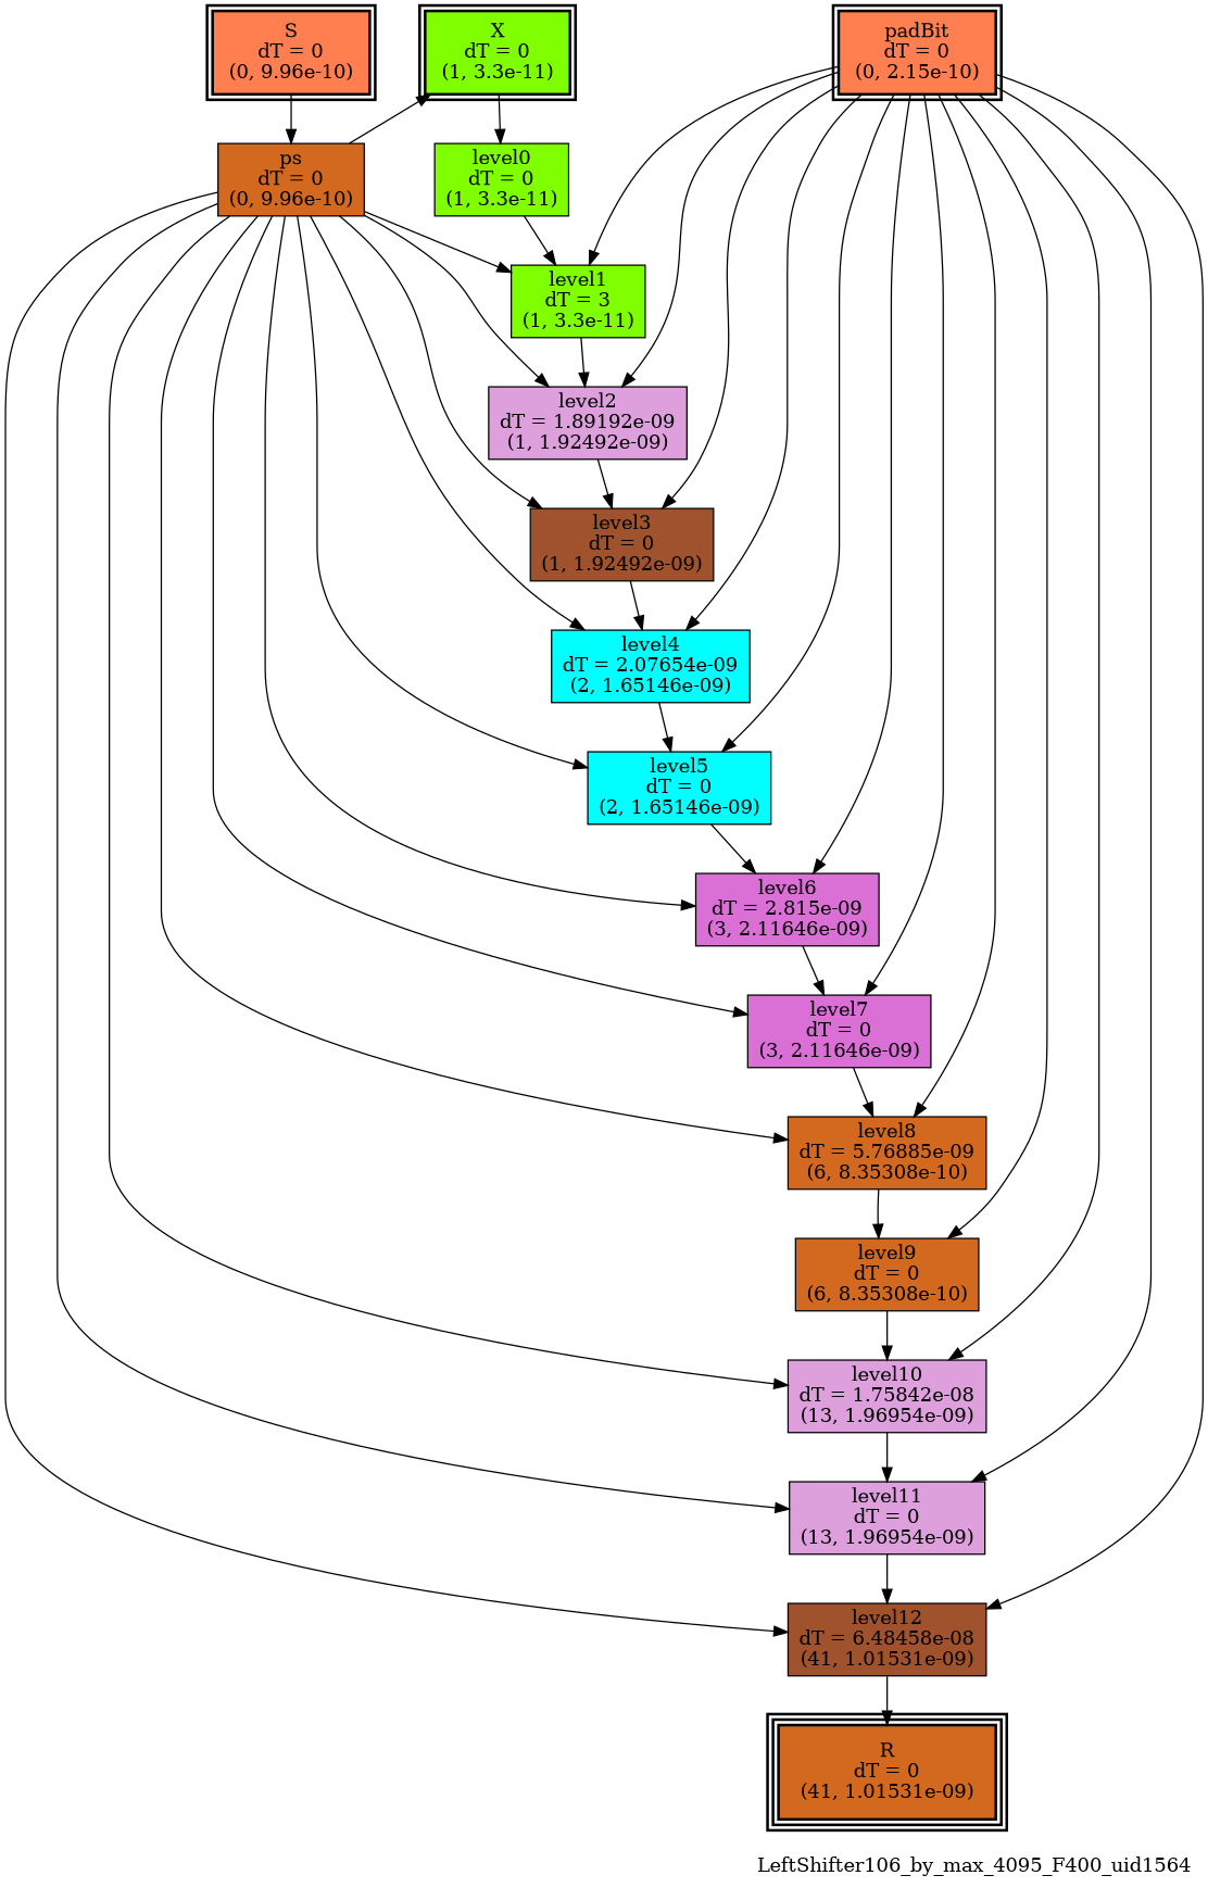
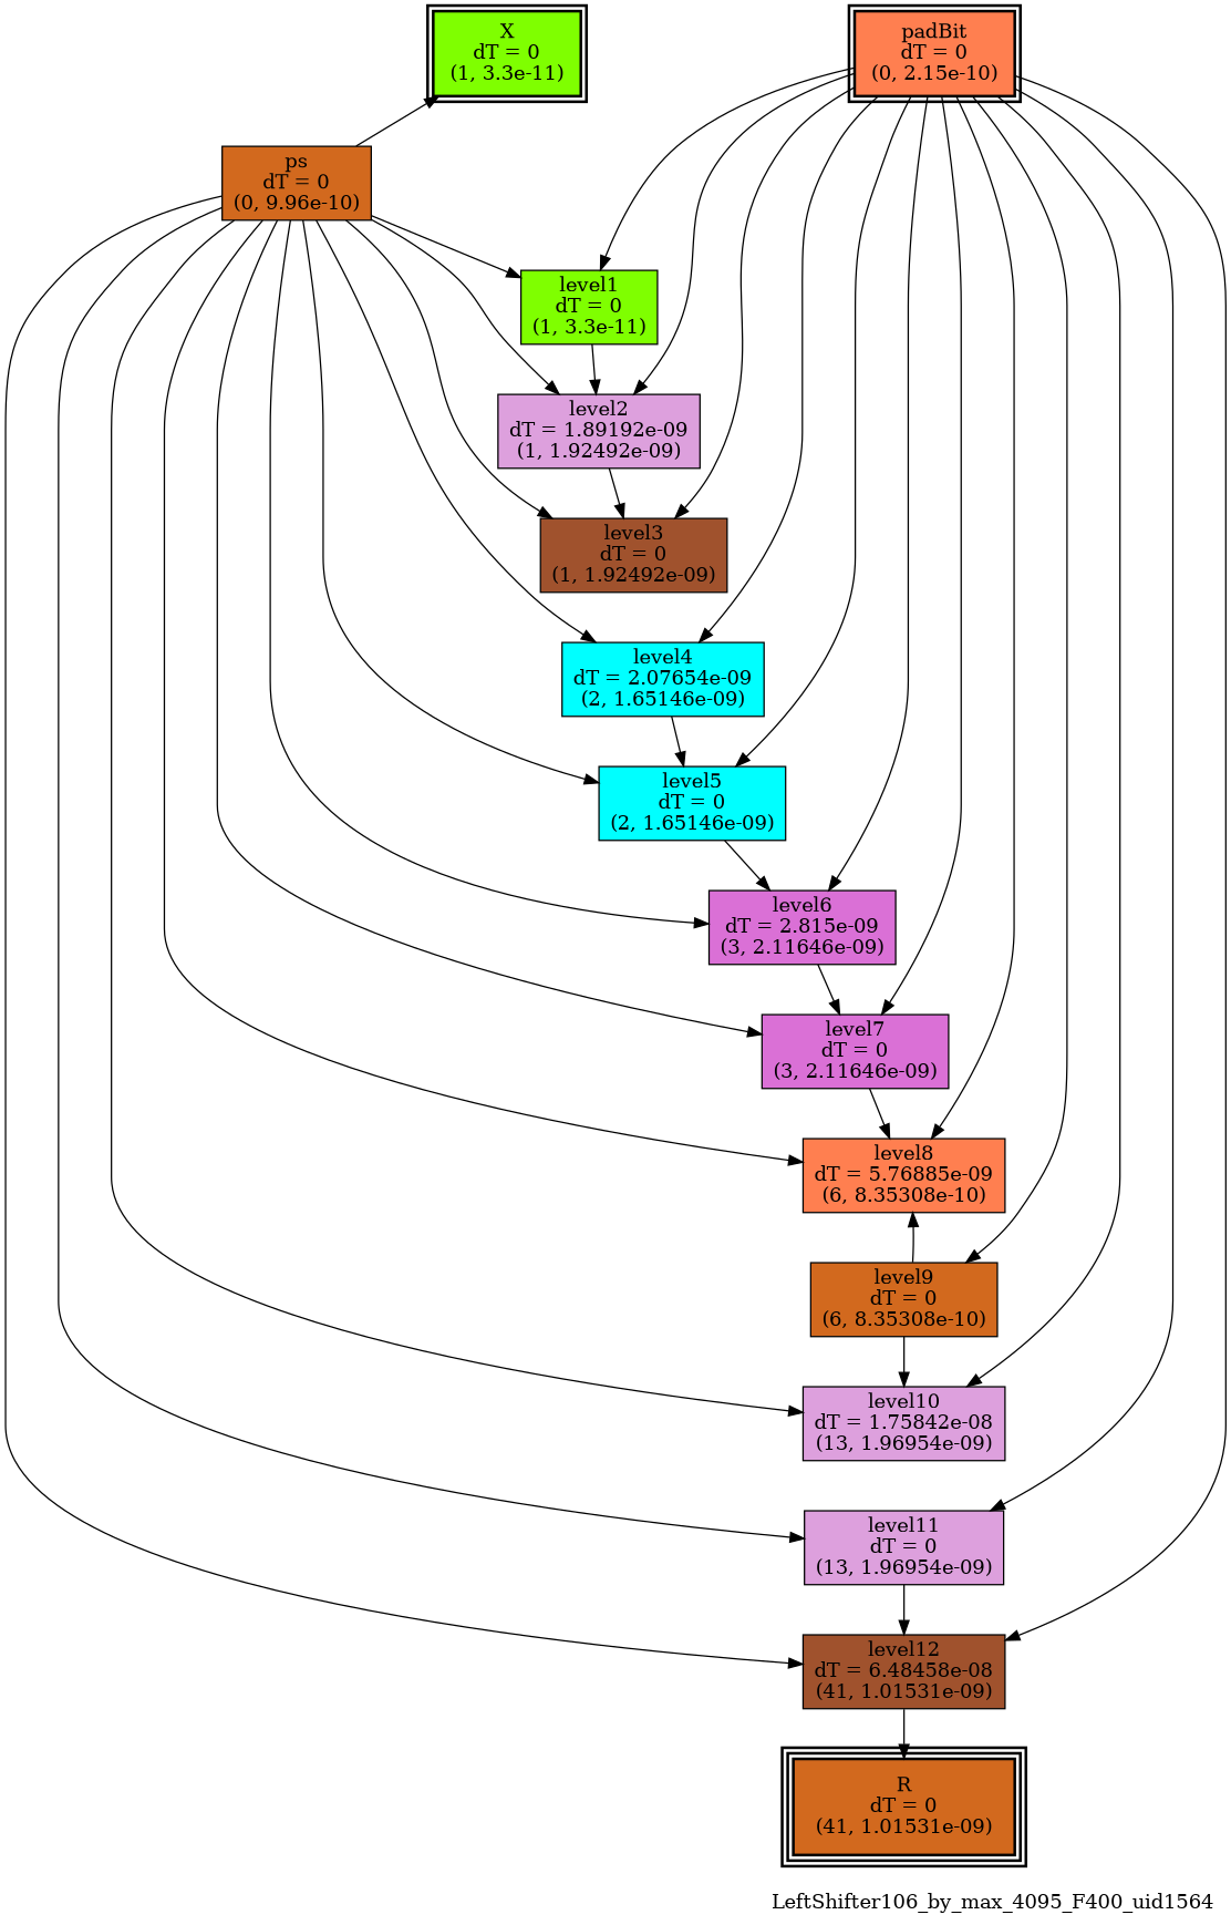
  digraph {
    label=LeftShifter106_by_max_4095_F400_uid1564
    labeljust=right
    labelloc=bottom
    nodesep=0.25
    ranksep=0.5
    node [color=black fillcolor=chocolate peripheries=1 shape=box style=filled]
    edge [arrowhead=normal arrowsize=1.0 arrowtail=normal color=black dir=forward]
    n1 [fillcolor=chartreuse label="X\ndT = 0\n(1, 3.3e-11)" peripheries=2 style="bold, filled"]
-   n2 [fillcolor=coral label="S\ndT = 0\n(0, 9.96e-10)" peripheries=2 style="bold, filled"]
    n3 [fillcolor=coral label="padBit\ndT = 0\n(0, 2.15e-10)" peripheries=2 style="bold, filled"]
    n4 [label="R\ndT = 0\n(41, 1.01531e-09)" peripheries=3 style="bold, filled"]
-   n5 [fillcolor=chartreuse label="level0\ndT = 0\n(1, 3.3e-11)"]
    n6 [label="ps\ndT = 0\n(0, 9.96e-10)"]
-   n7 [fillcolor=chartreuse label="level1\ndT = 3\n(1, 3.3e-11)"]
+   n7 [fillcolor=chartreuse label="level1\ndT = 0\n(1, 3.3e-11)"]
    n8 [fillcolor=plum label="level2\ndT = 1.89192e-09\n(1, 1.92492e-09)"]
    n9 [fillcolor=sienna label="level3\ndT = 0\n(1, 1.92492e-09)"]
    n10 [fillcolor=cyan label="level4\ndT = 2.07654e-09\n(2, 1.65146e-09)"]
    n11 [fillcolor=cyan label="level5\ndT = 0\n(2, 1.65146e-09)"]
    n12 [fillcolor=orchid label="level6\ndT = 2.815e-09\n(3, 2.11646e-09)"]
    n13 [fillcolor=orchid label="level7\ndT = 0\n(3, 2.11646e-09)"]
-   n14 [label="level8\ndT = 5.76885e-09\n(6, 8.35308e-10)"]
+   n14 [fillcolor=coral label="level8\ndT = 5.76885e-09\n(6, 8.35308e-10)"]
    n15 [label="level9\ndT = 0\n(6, 8.35308e-10)"]
    n16 [fillcolor=plum label="level10\ndT = 1.75842e-08\n(13, 1.96954e-09)"]
    n17 [fillcolor=plum label="level11\ndT = 0\n(13, 1.96954e-09)"]
    n18 [fillcolor=sienna label="level12\ndT = 6.48458e-08\n(41, 1.01531e-09)"]
    subgraph sub_1 {
      rank=same
      n1
-     n2
      n3
    }
    subgraph sub_2 {
      rank=same
      n4
    }
-   n1 -> n5
-   n2 -> n6
    n3 -> n7
    n3 -> n8
    n3 -> n9
    n3 -> n10
    n3 -> n11
    n3 -> n12
    n3 -> n13
    n3 -> n14
    n3 -> n15
    n3 -> n16
    n3 -> n17
    n3 -> n18
-   n5 -> n7
    n6 -> n1
    n6 -> n7
    n6 -> n8
    n6 -> n9
    n6 -> n10
    n6 -> n11
    n6 -> n12
    n6 -> n13
    n6 -> n14
    n6 -> n16
    n6 -> n17
    n6 -> n18
    n7 -> n8
    n8 -> n9
-   n9 -> n10
    n10 -> n11
    n11 -> n12
    n12 -> n13
    n13 -> n14
-   n14 -> n15
+   n15 -> n14
    n15 -> n16
-   n16 -> n17
    n17 -> n18
    n18 -> n4
  }
